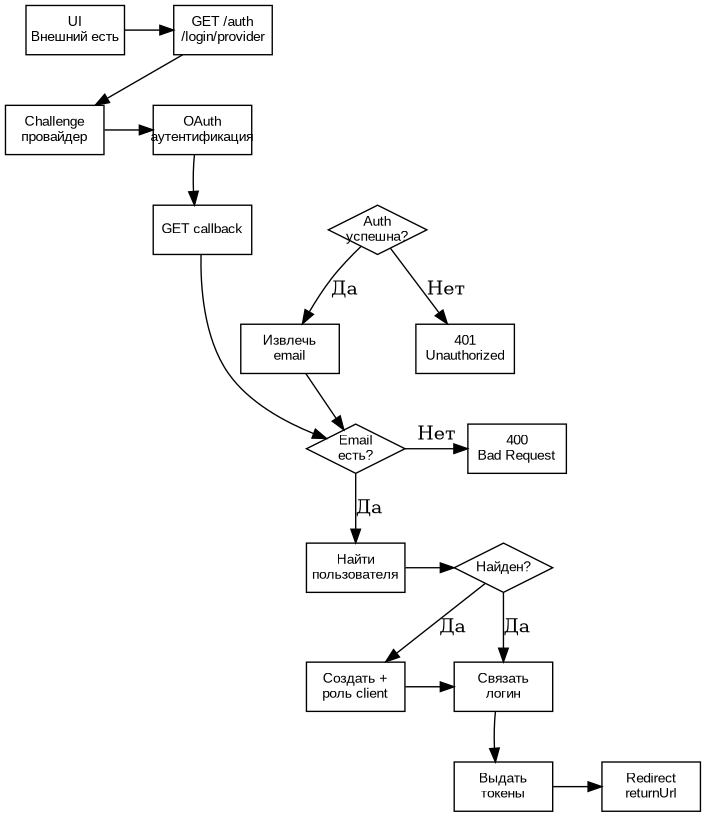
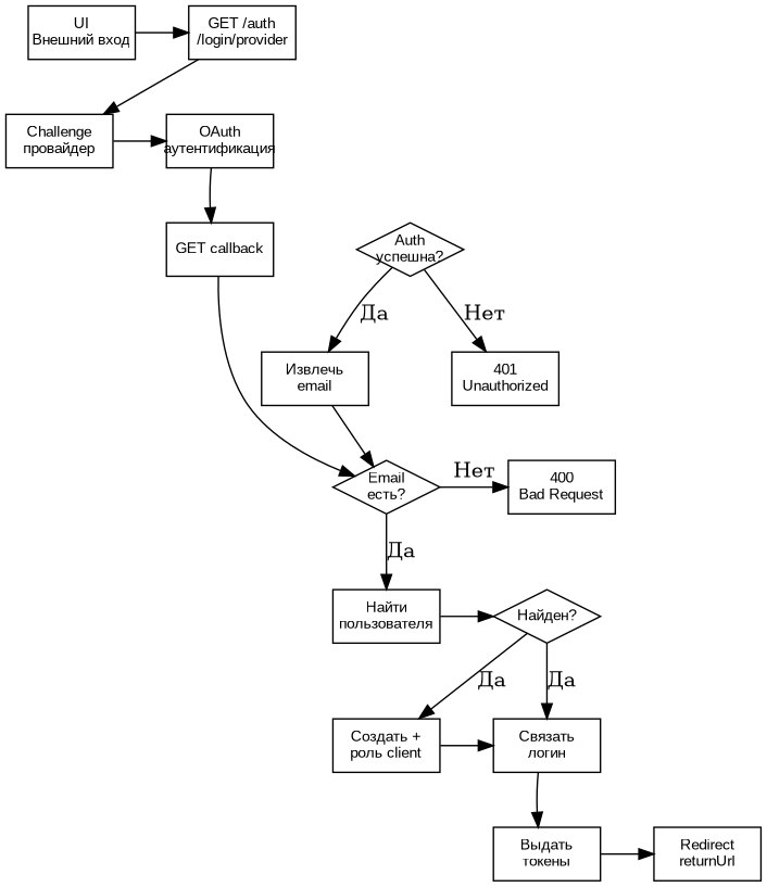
  digraph {
    rankdir=TB
    node [fixedsize=true fontname="GOST Type A,Arial" fontsize=10 shape=rectangle]
-   n1 [height=0.5 label="UI\nВнешний есть" width=1]
+   n1 [height=0.5 label="UI\nВнешний вход" width=1]
    n2 [height=0.5 label="GET /auth\n/login/provider" width=1]
    n3 [height=0.5 label="Challenge\nпровайдер" width=1]
    n4 [height=0.5 label="OAuth\nаутентификация" width=1]
    n5 [height=0.5 label="GET callback" width=1]
    n6 [height=0.5 label="Auth\nуспешна?" shape=diamond width=1]
    n7 [height=0.5 label="401\nUnauthorized" width=1]
    n8 [height=0.5 label="Извлечь\nemail" width=1]
    n9 [height=0.5 label="Email\nесть?" shape=diamond width=1]
    n10 [height=0.5 label="400\nBad Request" width=1]
    n11 [height=0.5 label="Найти\nпользователя" width=1]
    n12 [height=0.5 label="Найден?" shape=diamond width=1]
    n13 [height=0.5 label="Создать +\nроль client" width=1]
    n14 [height=0.5 label="Связать\nлогин" width=1]
    n15 [height=0.5 label="Выдать\nтокены" width=1]
    n16 [height=0.5 label="Redirect\nreturnUrl" width=1]
    subgraph sub_1 {
      rank=same
      n1
      n2
    }
    subgraph sub_2 {
      rank=same
      n3
      n4
    }
    subgraph sub_3 {
      rank=same
      n5
      n6
    }
    subgraph sub_4 {
      rank=same
      n7
      n8
    }
    subgraph sub_5 {
      rank=same
      n9
      n10
    }
    subgraph sub_6 {
      rank=same
      n11
      n12
    }
    subgraph sub_7 {
      rank=same
      n13
      n14
    }
    subgraph sub_8 {
      rank=same
      n15
      n16
    }
    n1 -> n2
    n2 -> n3
    n2 -> n5 [style=invis weight=1]
    n3 -> n4
    n4 -> n5
    n4 -> n5 [style=invis weight=1]
    n5 -> n9
    n6 -> n7 [label="Нет"]
    n6 -> n8 [label="Да"]
    n6 -> n9 [style=invis weight=1]
    n7 -> n9 [style=invis weight=1]
    n8 -> n9
    n9 -> n10 [label="Нет"]
    n9 -> n11 [label="Да"]
    n9 -> n12 [style=invis weight=1]
    n10 -> n12 [style=invis weight=1]
    n11 -> n12
    n12 -> n13 [label="Да"]
    n12 -> n14 [label="Да"]
    n12 -> n15 [style=invis weight=1]
    n13 -> n14
    n14 -> n15
    n14 -> n15 [style=invis weight=1]
    n15 -> n16
  }
